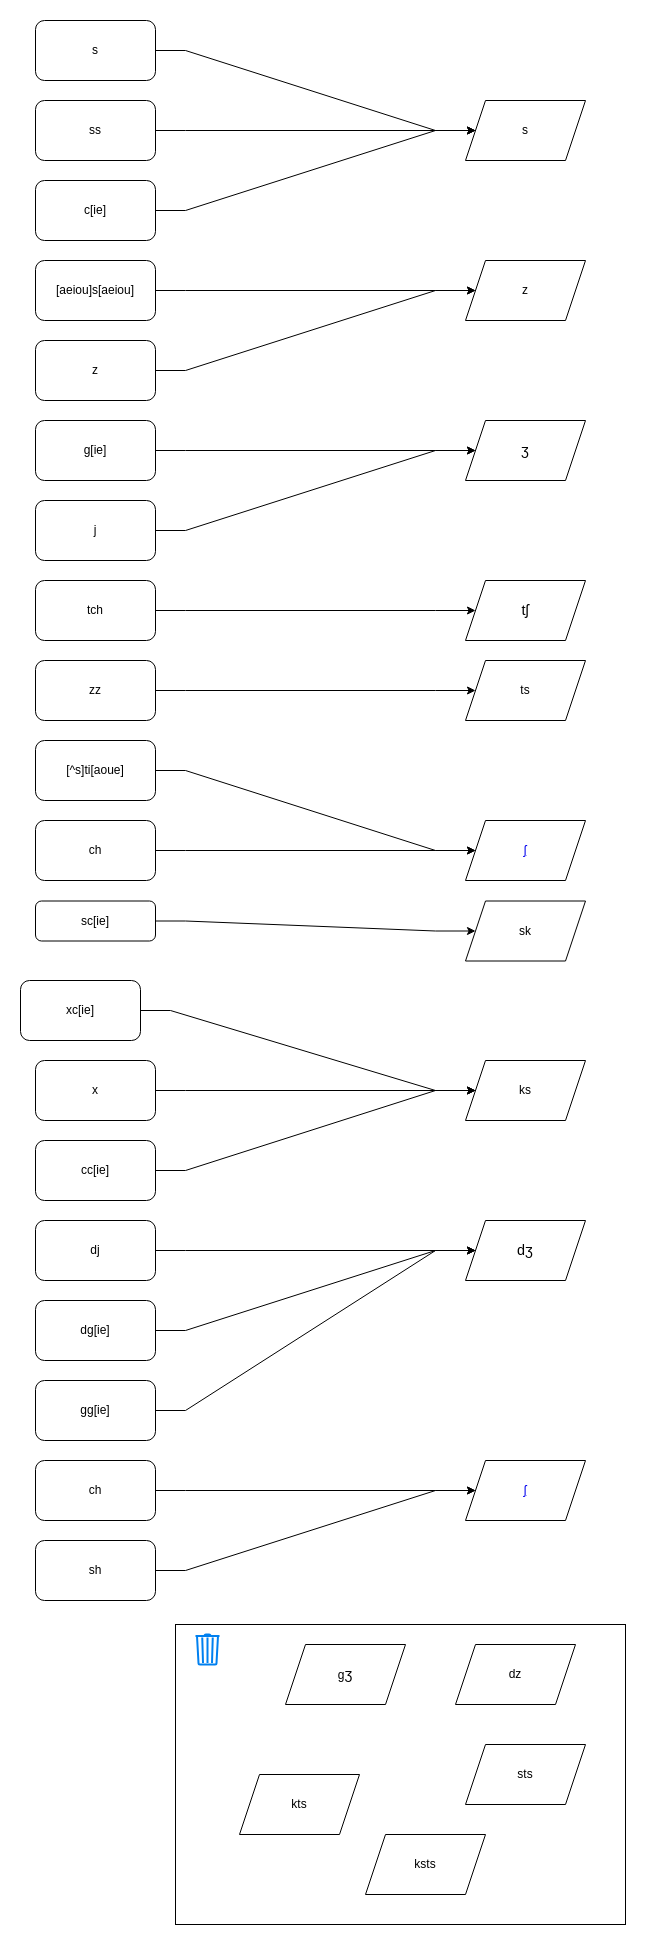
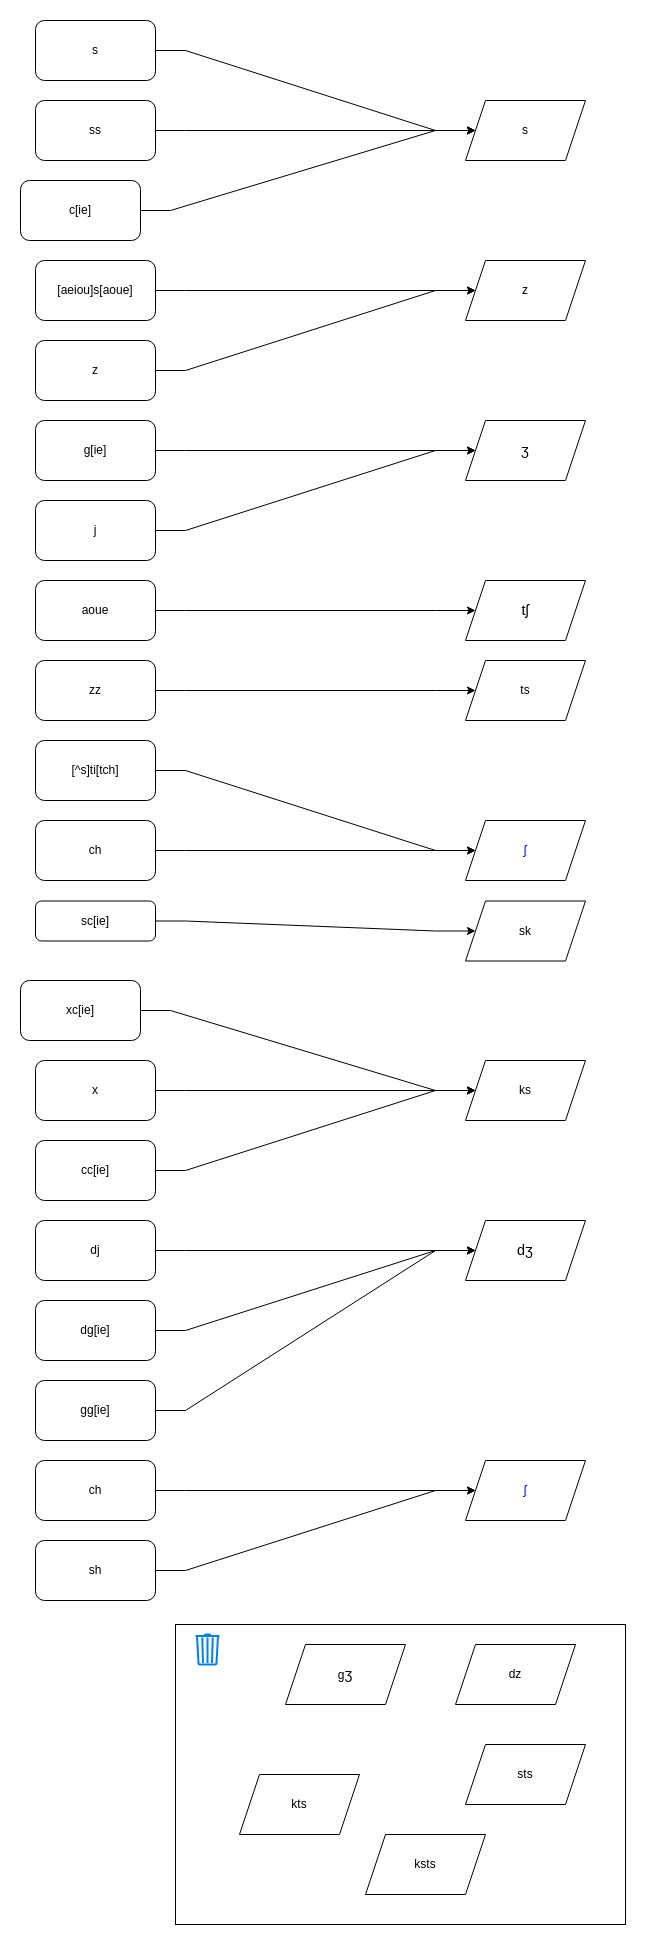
  <mxCell id="0" />
  <mxCell id="1" parent="0" />
  <mxCell id="2" value="" style="rounded=0;whiteSpace=wrap;html=1;" vertex="1" parent="1"><mxGeometry x="175" y="1624" width="450" height="300" as="geometry" /></mxCell>
  <mxCell id="3" style="edgeStyle=entityRelationEdgeStyle;rounded=0;orthogonalLoop=1;jettySize=auto;html=1;fontColor=#000000;" parent="1" source="4" target="7" edge="1"><mxGeometry relative="1" as="geometry" /></mxCell>
  <mxCell id="4" value="s" style="rounded=1;whiteSpace=wrap;html=1;fontColor=#000000;" parent="1" vertex="1"><mxGeometry x="35" width="120" height="60" as="geometry" y="20" /></mxCell>
  <mxCell id="5" style="edgeStyle=entityRelationEdgeStyle;rounded=0;orthogonalLoop=1;jettySize=auto;html=1;fontColor=#000000;" parent="1" source="6" target="7" edge="1"><mxGeometry relative="1" as="geometry" /></mxCell>
  <mxCell id="6" value="ss" style="rounded=1;whiteSpace=wrap;html=1;" parent="1" vertex="1"><mxGeometry x="35" y="100" width="120" height="60" as="geometry" /></mxCell>
  <mxCell id="7" value="s" style="shape=parallelogram;perimeter=parallelogramPerimeter;whiteSpace=wrap;html=1;fixedSize=1;" parent="1" vertex="1"><mxGeometry x="465" y="100" width="120" height="60" as="geometry" /></mxCell>
  <mxCell id="8" value="&lt;span class=&quot;IPA&quot; lang=&quot;und-fonipa&quot;&gt;&lt;a title=&quot;Voiceless postalveolar fricative&quot; href=&quot;https://en.wikipedia.org/wiki/Voiceless_postalveolar_fricative&quot;&gt;ʃ&lt;/a&gt;&lt;/span&gt;" style="shape=parallelogram;perimeter=parallelogramPerimeter;whiteSpace=wrap;html=1;fixedSize=1;" parent="1" vertex="1"><mxGeometry x="465" y="820" width="120" height="60" as="geometry" /></mxCell>
  <mxCell id="9" value="z" style="shape=parallelogram;perimeter=parallelogramPerimeter;whiteSpace=wrap;html=1;fixedSize=1;" parent="1" vertex="1"><mxGeometry x="465" y="260" width="120" height="60" as="geometry" /></mxCell>
  <mxCell id="10" value="dz" style="shape=parallelogram;perimeter=parallelogramPerimeter;whiteSpace=wrap;html=1;fixedSize=1;" parent="1" vertex="1"><mxGeometry x="455" y="1644" width="120" height="60" as="geometry" /></mxCell>
  <mxCell id="11" value="ts" style="shape=parallelogram;perimeter=parallelogramPerimeter;whiteSpace=wrap;html=1;fixedSize=1;" parent="1" vertex="1"><mxGeometry x="465" y="660" width="120" height="60" as="geometry" /></mxCell>
  <mxCell id="12" style="edgeStyle=entityRelationEdgeStyle;rounded=0;orthogonalLoop=1;jettySize=auto;html=1;fontColor=#000000;" parent="1" source="13" target="7" edge="1"><mxGeometry relative="1" as="geometry"><mxPoint x="475" y="510" as="targetPoint" /></mxGeometry></mxCell>
- <mxCell id="13" value="c[ie]" style="rounded=1;whiteSpace=wrap;html=1;" parent="1" vertex="1"><mxGeometry x="35" y="180" width="120" height="60" as="geometry" /></mxCell>
+ <mxCell id="13" value="c[ie]" style="rounded=1;whiteSpace=wrap;html=1;" parent="1" vertex="1"><mxGeometry x="20" y="180" width="120" height="60" as="geometry" /></mxCell>
  <mxCell id="14" style="edgeStyle=entityRelationEdgeStyle;rounded=0;orthogonalLoop=1;jettySize=auto;html=1;fontColor=#000000;" parent="1" source="15" target="9" edge="1"><mxGeometry relative="1" as="geometry" /></mxCell>
  <mxCell id="15" value="z" style="rounded=1;whiteSpace=wrap;html=1;" parent="1" vertex="1"><mxGeometry x="35" y="340" width="120" height="60" as="geometry" /></mxCell>
  <mxCell id="16" style="edgeStyle=entityRelationEdgeStyle;rounded=0;orthogonalLoop=1;jettySize=auto;html=1;fontColor=#000000;" parent="1" source="17" target="11" edge="1"><mxGeometry relative="1" as="geometry" /></mxCell>
  <mxCell id="17" value="zz" style="rounded=1;whiteSpace=wrap;html=1;" parent="1" vertex="1"><mxGeometry x="35" y="660" width="120" height="60" as="geometry" /></mxCell>
  <mxCell id="18" style="edgeStyle=entityRelationEdgeStyle;rounded=0;orthogonalLoop=1;jettySize=auto;html=1;fontColor=#000000;" parent="1" source="19" target="9" edge="1"><mxGeometry relative="1" as="geometry" /></mxCell>
- <mxCell id="19" value="[aeiou]s[aeiou]" style="rounded=1;whiteSpace=wrap;html=1;" parent="1" vertex="1"><mxGeometry x="35" y="260" width="120" height="60" as="geometry" /></mxCell>
+ <mxCell id="19" value="[aeiou]s[aoue]" style="rounded=1;whiteSpace=wrap;html=1;" parent="1" vertex="1"><mxGeometry x="35" y="260" width="120" height="60" as="geometry" /></mxCell>
  <mxCell id="20" style="edgeStyle=entityRelationEdgeStyle;rounded=0;orthogonalLoop=1;jettySize=auto;html=1;fontColor=#000000;" parent="1" source="21" target="34" edge="1"><mxGeometry relative="1" as="geometry" /></mxCell>
  <mxCell id="21" value="g[ie]" style="rounded=1;whiteSpace=wrap;html=1;" parent="1" vertex="1"><mxGeometry x="35" y="420" width="120" height="60" as="geometry" /></mxCell>
  <mxCell id="22" style="edgeStyle=entityRelationEdgeStyle;rounded=0;orthogonalLoop=1;jettySize=auto;html=1;fontColor=#000000;" parent="1" source="23" target="8" edge="1"><mxGeometry relative="1" as="geometry" /></mxCell>
  <mxCell id="23" value="ch" style="rounded=1;whiteSpace=wrap;html=1;fontColor=#000000;" parent="1" vertex="1"><mxGeometry x="35" y="820" width="120" height="60" as="geometry" /></mxCell>
  <mxCell id="24" style="edgeStyle=entityRelationEdgeStyle;rounded=0;orthogonalLoop=1;jettySize=auto;html=1;fontColor=#000000;" parent="1" source="25" target="34" edge="1"><mxGeometry relative="1" as="geometry" /></mxCell>
  <mxCell id="25" value="j" style="rounded=1;whiteSpace=wrap;html=1;fontColor=#000000;" parent="1" vertex="1"><mxGeometry x="35" y="500" width="120" height="60" as="geometry" /></mxCell>
  <mxCell id="26" style="edgeStyle=entityRelationEdgeStyle;rounded=0;orthogonalLoop=1;jettySize=auto;html=1;fontColor=#000000;" parent="1" source="27" target="8" edge="1"><mxGeometry relative="1" as="geometry"><mxPoint x="475" y="745.5" as="targetPoint" /></mxGeometry></mxCell>
- <mxCell id="27" value="[^s]ti[aoue]" style="rounded=1;whiteSpace=wrap;html=1;fontColor=#000000;" parent="1" vertex="1"><mxGeometry x="35" y="740" width="120" height="60" as="geometry" /></mxCell>
+ <mxCell id="27" value="[^s]ti[tch]" style="rounded=1;whiteSpace=wrap;html=1;fontColor=#000000;" parent="1" vertex="1"><mxGeometry x="35" y="740" width="120" height="60" as="geometry" /></mxCell>
  <mxCell id="28" value="sts" style="shape=parallelogram;perimeter=parallelogramPerimeter;whiteSpace=wrap;html=1;fixedSize=1;fontColor=#000000;" parent="1" vertex="1"><mxGeometry x="465" y="1744" width="120" height="60" as="geometry" /></mxCell>
  <mxCell id="29" style="edgeStyle=entityRelationEdgeStyle;rounded=0;orthogonalLoop=1;jettySize=auto;html=1;fontColor=#000000;" parent="1" source="30" target="57" edge="1"><mxGeometry relative="1" as="geometry"><mxPoint x="455" y="980" as="targetPoint" /></mxGeometry></mxCell>
  <mxCell id="30" value="sc[ie]" style="rounded=1;whiteSpace=wrap;html=1;fontColor=#000000;" parent="1" vertex="1"><mxGeometry x="35" y="900.5" width="120" height="40" as="geometry" /></mxCell>
  <mxCell id="31" style="edgeStyle=entityRelationEdgeStyle;rounded=0;orthogonalLoop=1;jettySize=auto;html=1;fontColor=#000000;" parent="1" source="32" target="44" edge="1"><mxGeometry relative="1" as="geometry" /></mxCell>
  <mxCell id="32" value="xc[ie]" style="rounded=1;whiteSpace=wrap;html=1;fontColor=#000000;" parent="1" vertex="1"><mxGeometry x="20" y="980" width="120" height="60" as="geometry" /></mxCell>
  <mxCell id="33" value="ksts" style="shape=parallelogram;perimeter=parallelogramPerimeter;whiteSpace=wrap;html=1;fixedSize=1;fontColor=#000000;" parent="1" vertex="1"><mxGeometry x="365" y="1834" width="120" height="60" as="geometry" /></mxCell>
  <mxCell id="34" value="&lt;span style=&quot;font-size: 120%;&quot;&gt;&lt;span class=&quot;IPA&quot; title=&quot;Representation in the International Phonetic Alphabet (IPA)&quot; lang=&quot;und-Latn-fonipa&quot;&gt;ʒ&lt;/span&gt;&lt;/span&gt;" style="shape=parallelogram;perimeter=parallelogramPerimeter;whiteSpace=wrap;html=1;fixedSize=1;" parent="1" vertex="1"><mxGeometry x="465" y="420" width="120" height="60" as="geometry" /></mxCell>
  <mxCell id="35" value="&lt;span class=&quot;IPA&quot; lang=&quot;und-fonipa&quot;&gt;&lt;a href=&quot;https://en.wikipedia.org/wiki/Voiceless_postalveolar_fricative&quot; title=&quot;Voiceless postalveolar fricative&quot;&gt;ʃ&lt;/a&gt;&lt;/span&gt;" style="shape=parallelogram;perimeter=parallelogramPerimeter;whiteSpace=wrap;html=1;fixedSize=1;" parent="1" vertex="1"><mxGeometry x="465" y="1460" width="120" height="60" as="geometry" /></mxCell>
  <mxCell id="36" value="&lt;span style=&quot;font-size: 120%;&quot;&gt;&lt;span class=&quot;IPA&quot; title=&quot;Representation in the International Phonetic Alphabet (IPA)&quot; lang=&quot;und-Latn-fonipa&quot;&gt;tʃ&lt;/span&gt;&lt;/span&gt;" style="shape=parallelogram;perimeter=parallelogramPerimeter;whiteSpace=wrap;html=1;fixedSize=1;" parent="1" vertex="1"><mxGeometry x="465" y="580" width="120" height="60" as="geometry" /></mxCell>
  <mxCell id="37" value="&lt;span style=&quot;font-size: 120%;&quot;&gt;&lt;span class=&quot;IPA&quot; title=&quot;Representation in the International Phonetic Alphabet (IPA)&quot; lang=&quot;und-Latn-fonipa&quot;&gt;dʒ&lt;/span&gt;&lt;/span&gt;" style="shape=parallelogram;perimeter=parallelogramPerimeter;whiteSpace=wrap;html=1;fixedSize=1;" parent="1" vertex="1"><mxGeometry x="465" y="1220" width="120" height="60" as="geometry" /></mxCell>
  <mxCell id="38" style="edgeStyle=entityRelationEdgeStyle;rounded=0;orthogonalLoop=1;jettySize=auto;html=1;fontColor=#000000;" parent="1" source="39" target="35" edge="1"><mxGeometry relative="1" as="geometry" /></mxCell>
  <mxCell id="39" value="ch" style="rounded=1;whiteSpace=wrap;html=1;fontColor=#000000;" parent="1" vertex="1"><mxGeometry x="35" y="1460" width="120" height="60" as="geometry" /></mxCell>
  <mxCell id="40" style="edgeStyle=entityRelationEdgeStyle;rounded=0;orthogonalLoop=1;jettySize=auto;html=1;fontColor=#000000;" parent="1" source="41" target="36" edge="1"><mxGeometry relative="1" as="geometry" /></mxCell>
- <mxCell id="41" value="tch" style="rounded=1;whiteSpace=wrap;html=1;fontColor=#000000;" parent="1" vertex="1"><mxGeometry x="35" y="580" width="120" height="60" as="geometry" /></mxCell>
+ <mxCell id="41" value="aoue" style="rounded=1;whiteSpace=wrap;html=1;fontColor=#000000;" parent="1" vertex="1"><mxGeometry x="35" y="580" width="120" height="60" as="geometry" /></mxCell>
  <mxCell id="42" style="edgeStyle=entityRelationEdgeStyle;rounded=0;orthogonalLoop=1;jettySize=auto;html=1;fontColor=#000000;" parent="1" source="43" target="44" edge="1"><mxGeometry relative="1" as="geometry" /></mxCell>
  <mxCell id="43" value="x" style="rounded=1;whiteSpace=wrap;html=1;fontColor=#000000;" parent="1" vertex="1"><mxGeometry x="35" y="1060" width="120" height="60" as="geometry" /></mxCell>
  <mxCell id="44" value="ks" style="shape=parallelogram;perimeter=parallelogramPerimeter;whiteSpace=wrap;html=1;fixedSize=1;" parent="1" vertex="1"><mxGeometry x="465" y="1060" width="120" height="60" as="geometry" /></mxCell>
  <mxCell id="45" style="edgeStyle=entityRelationEdgeStyle;rounded=0;orthogonalLoop=1;jettySize=auto;html=1;fontColor=#000000;" parent="1" source="46" target="37" edge="1"><mxGeometry relative="1" as="geometry" /></mxCell>
  <mxCell id="46" value="dj" style="rounded=1;whiteSpace=wrap;html=1;fontColor=#000000;" parent="1" vertex="1"><mxGeometry x="35" y="1220" width="120" height="60" as="geometry" /></mxCell>
  <mxCell id="47" style="edgeStyle=entityRelationEdgeStyle;rounded=0;orthogonalLoop=1;jettySize=auto;html=1;fontColor=#000000;" parent="1" source="48" target="37" edge="1"><mxGeometry relative="1" as="geometry" /></mxCell>
  <mxCell id="48" value="dg[ie]" style="rounded=1;whiteSpace=wrap;html=1;fontColor=#000000;" parent="1" vertex="1"><mxGeometry x="35" y="1300" width="120" height="60" as="geometry" /></mxCell>
  <mxCell id="49" style="edgeStyle=entityRelationEdgeStyle;rounded=0;orthogonalLoop=1;jettySize=auto;html=1;fontColor=#000000;" parent="1" source="50" target="35" edge="1"><mxGeometry relative="1" as="geometry" /></mxCell>
  <mxCell id="50" value="sh" style="rounded=1;whiteSpace=wrap;html=1;fontColor=#000000;" parent="1" vertex="1"><mxGeometry x="35" y="1540" width="120" height="60" as="geometry" /></mxCell>
  <mxCell id="51" style="edgeStyle=entityRelationEdgeStyle;rounded=0;orthogonalLoop=1;jettySize=auto;html=1;fontColor=#000000;" parent="1" source="52" target="44" edge="1"><mxGeometry relative="1" as="geometry" /></mxCell>
  <mxCell id="52" value="cc[ie]" style="rounded=1;whiteSpace=wrap;html=1;fontColor=#000000;" parent="1" vertex="1"><mxGeometry x="35" y="1140" width="120" height="60" as="geometry" /></mxCell>
  <mxCell id="53" value="kts" style="shape=parallelogram;perimeter=parallelogramPerimeter;whiteSpace=wrap;html=1;fixedSize=1;fontColor=#000000;" parent="1" vertex="1"><mxGeometry x="239" y="1774" width="120" height="60" as="geometry" /></mxCell>
  <mxCell id="54" style="edgeStyle=entityRelationEdgeStyle;rounded=0;orthogonalLoop=1;jettySize=auto;html=1;fontColor=#000000;" parent="1" source="55" target="37" edge="1"><mxGeometry relative="1" as="geometry" /></mxCell>
  <mxCell id="55" value="gg[ie]" style="rounded=1;whiteSpace=wrap;html=1;fontColor=#000000;" parent="1" vertex="1"><mxGeometry x="35" y="1380" width="120" height="60" as="geometry" /></mxCell>
  <mxCell id="56" value="g&lt;span style=&quot;font-size: 120%;&quot;&gt;&lt;span class=&quot;IPA&quot; title=&quot;Representation in the International Phonetic Alphabet (IPA)&quot; lang=&quot;und-Latn-fonipa&quot;&gt;ʒ&lt;/span&gt;&lt;/span&gt;" style="shape=parallelogram;perimeter=parallelogramPerimeter;whiteSpace=wrap;html=1;fixedSize=1;fontColor=#000000;" parent="1" vertex="1"><mxGeometry x="285" y="1644" width="120" height="60" as="geometry" /></mxCell>
  <mxCell id="57" value="sk" style="shape=parallelogram;perimeter=parallelogramPerimeter;whiteSpace=wrap;html=1;fixedSize=1;" vertex="1" parent="1"><mxGeometry x="465" y="900.5" width="120" height="60" as="geometry" /></mxCell>
  <mxCell id="58" value="" style="html=1;verticalLabelPosition=bottom;align=center;labelBackgroundColor=#ffffff;verticalAlign=top;strokeWidth=2;strokeColor=#0080F0;shadow=0;dashed=0;shape=mxgraph.ios7.icons.trashcan;" vertex="1" parent="1"><mxGeometry x="195" y="1634" width="24" height="30" as="geometry" /></mxCell>
